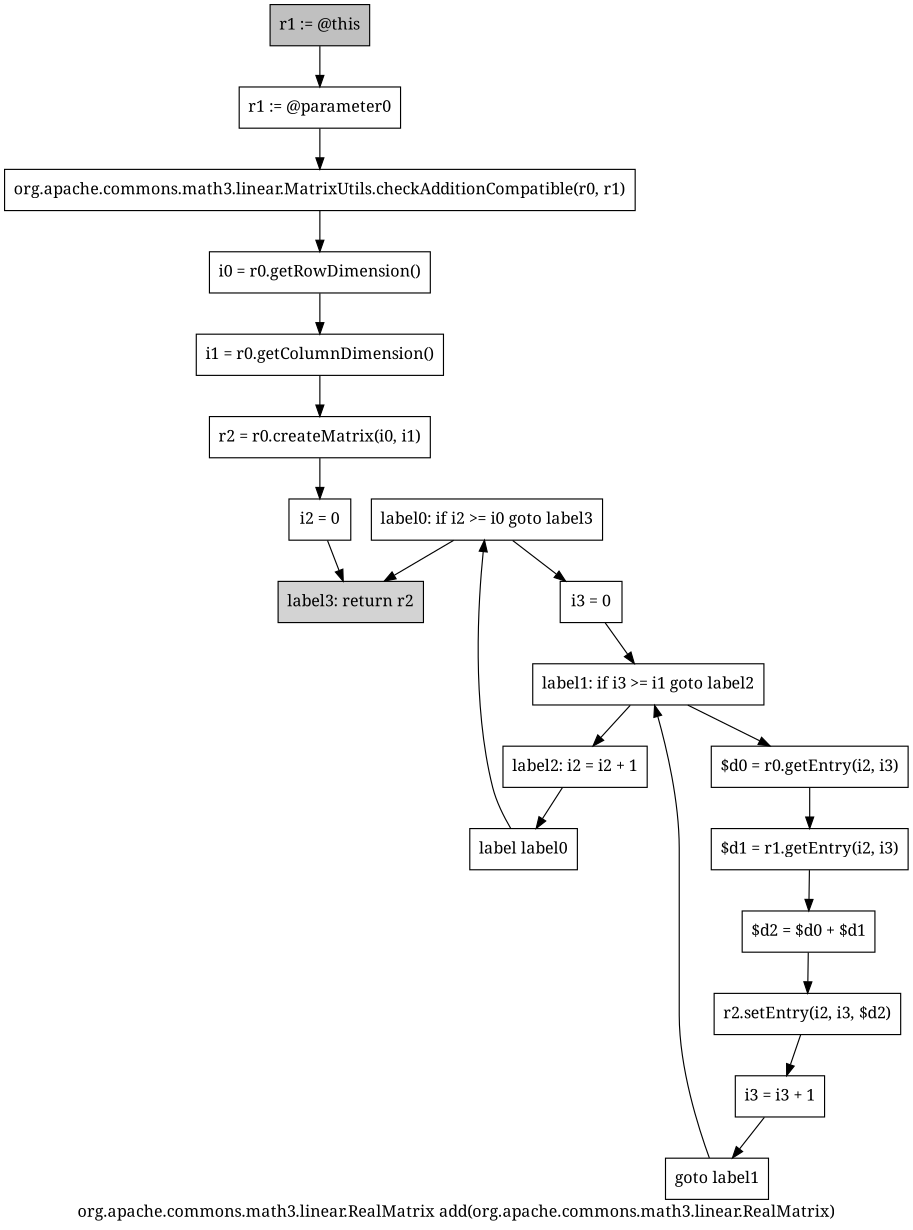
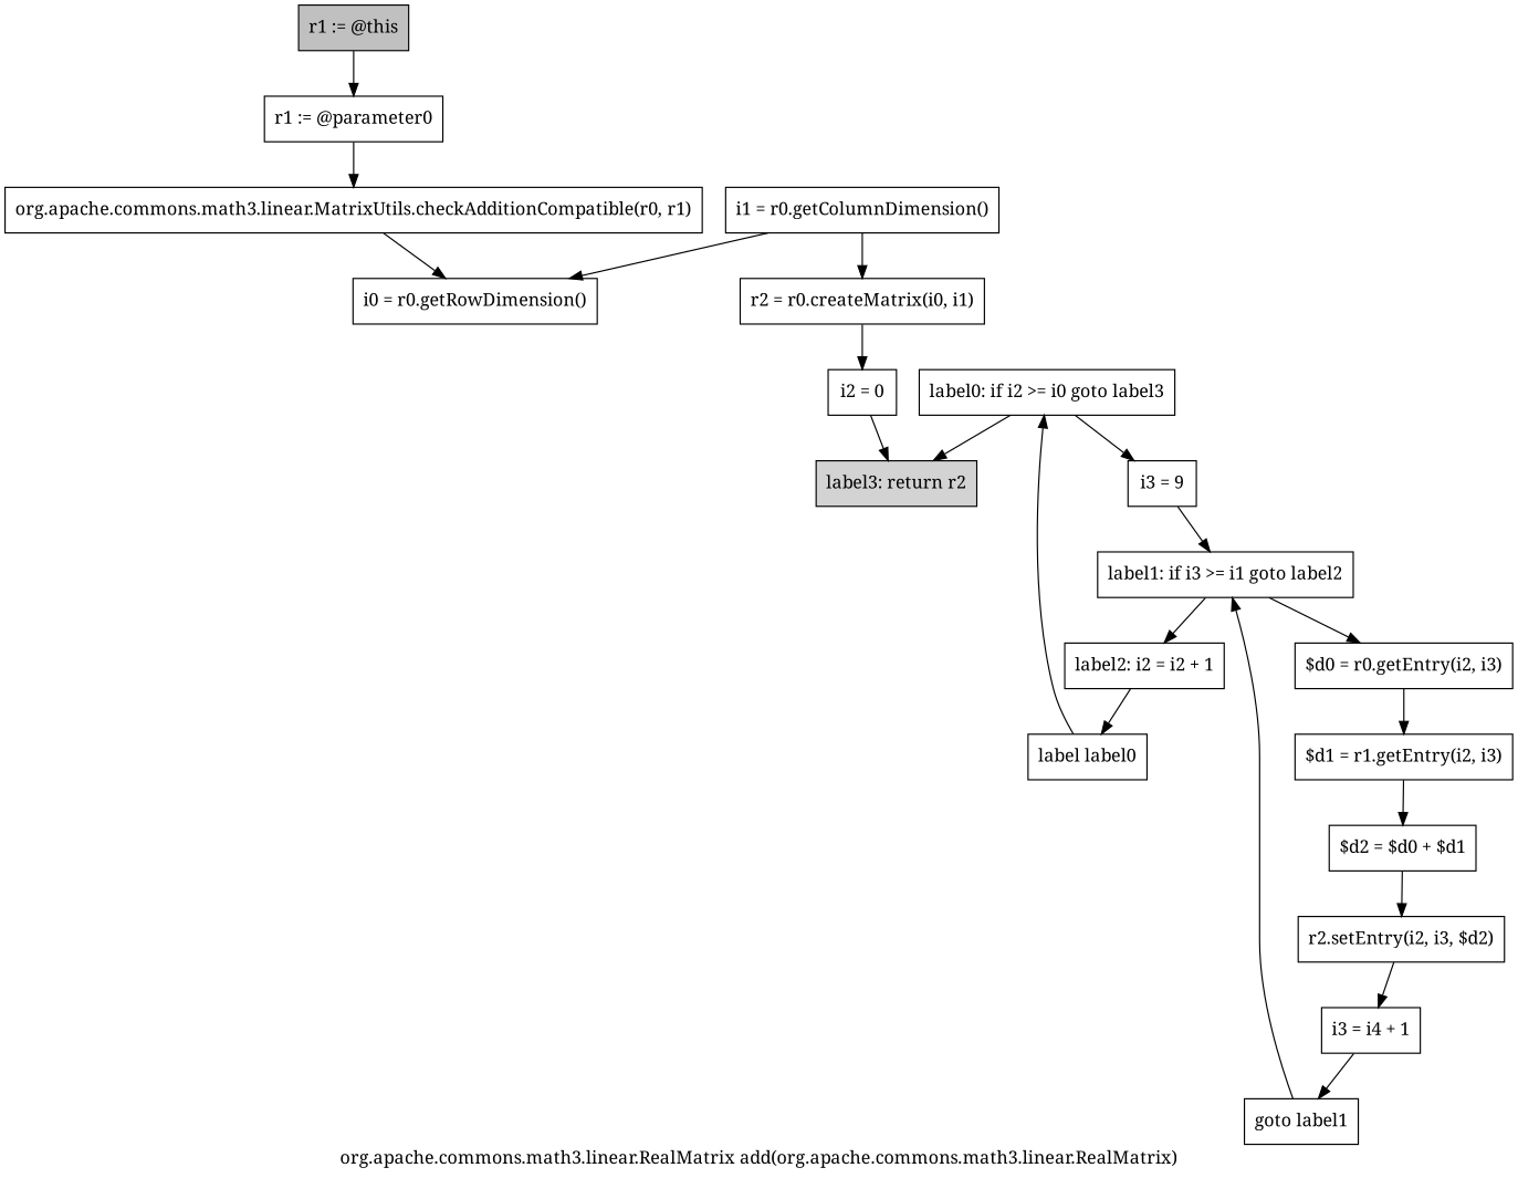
  digraph {
    fontname="Noto Serif"
    label="org.apache.commons.math3.linear.RealMatrix add(org.apache.commons.math3.linear.RealMatrix)"
    node [fontname="Noto Serif" shape=box]
    edge [fontname="Noto Serif"]
    n1 [fillcolor=gray label="r1 := @this" style=filled]
    n2 [label="r1 := @parameter0"]
    n3 [label="org.apache.commons.math3.linear.MatrixUtils.checkAdditionCompatible(r0, r1)"]
    n4 [label="i0 = r0.getRowDimension()"]
    n5 [label="i1 = r0.getColumnDimension()"]
    n6 [label="r2 = r0.createMatrix(i0, i1)"]
    n7 [label="i2 = 0"]
    n8 [fillcolor=lightgray label="label3: return r2" style=filled]
    n9 [label="label0: if i2 >= i0 goto label3"]
-   n10 [label="i3 = 0"]
+   n10 [label="i3 = 9"]
    n11 [label="label1: if i3 >= i1 goto label2"]
    n12 [label="$d0 = r0.getEntry(i2, i3)"]
    n13 [label="label2: i2 = i2 + 1"]
    n14 [label="$d1 = r1.getEntry(i2, i3)"]
    n15 [label="label label0"]
    n16 [label="$d2 = $d0 + $d1"]
    n17 [label="r2.setEntry(i2, i3, $d2)"]
-   n18 [label="i3 = i3 + 1"]
+   n18 [label="i3 = i4 + 1"]
    n19 [label="goto label1"]
    n1 -> n2
    n2 -> n3
    n3 -> n4
-   n4 -> n5
+   n5 -> n4
    n5 -> n6
    n6 -> n7
    n7 -> n8
    n9 -> n8
    n9 -> n10
    n10 -> n11
    n11 -> n12
    n11 -> n13
    n12 -> n14
    n13 -> n15
    n14 -> n16
    n15 -> n9
    n16 -> n17
    n17 -> n18
    n18 -> n19
    n19 -> n11
  }
